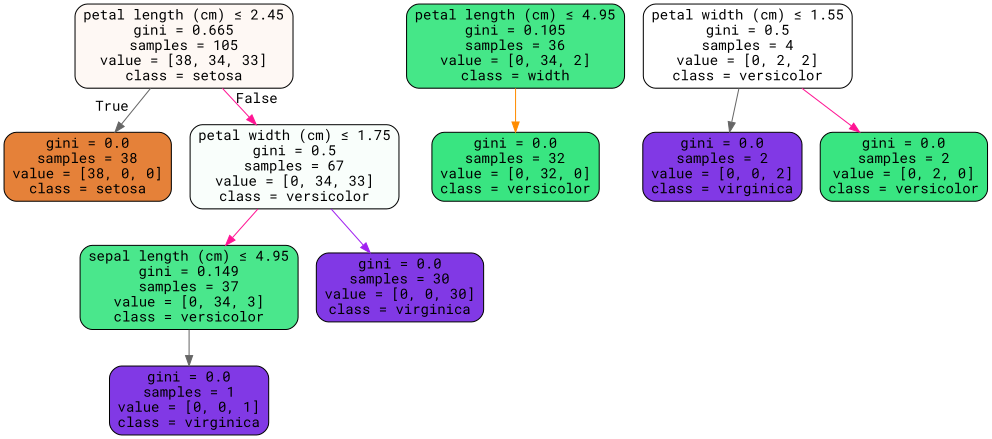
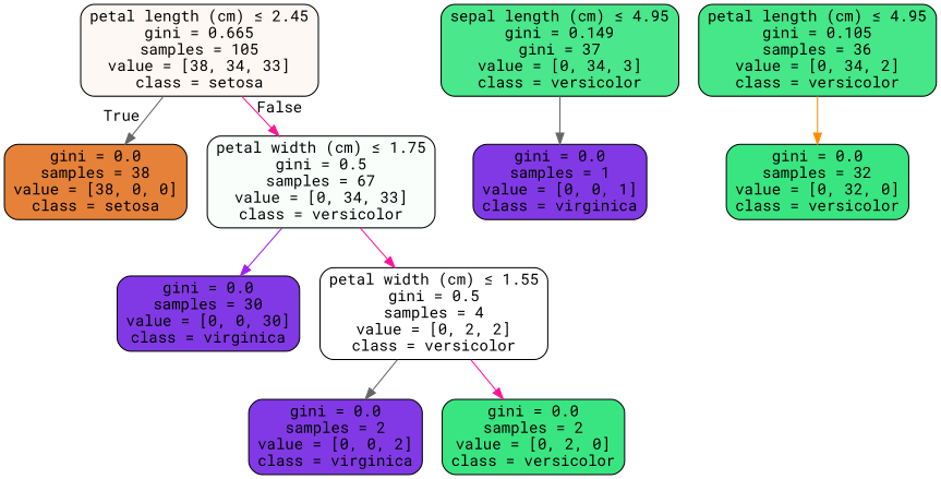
  digraph {
    fontname="Roboto Mono"
    node [color=black fillcolor="#8139e5" fontname="Roboto Mono" shape=box style="filled, rounded"]
    edge [color=gray40 fontname="Roboto Mono"]
    n1 [fillcolor="#fef8f4" label=<petal length (cm) &le; 2.45<br/>gini = 0.665<br/>samples = 105<br/>value = [38, 34, 33]<br/>class = setosa>]
    n2 [fillcolor="#e58139" label=<gini = 0.0<br/>samples = 38<br/>value = [38, 0, 0]<br/>class = setosa>]
    n3 [fillcolor="#f9fefb" label=<petal width (cm) &le; 1.75<br/>gini = 0.5<br/>samples = 67<br/>value = [0, 34, 33]<br/>class = versicolor>]
-   n4 [fillcolor="#4ae78c" label=<sepal length (cm) &le; 4.95<br/>gini = 0.149<br/>samples = 37<br/>value = [0, 34, 3]<br/>class = versicolor>]
+   n4 [fillcolor="#4ae78c" label=<sepal length (cm) &le; 4.95<br/>gini = 0.149<br/>gini = 37<br/>value = [0, 34, 3]<br/>class = versicolor>]
    n5 [label=<gini = 0.0<br/>samples = 30<br/>value = [0, 0, 30]<br/>class = virginica>]
    n6 [label=<gini = 0.0<br/>samples = 1<br/>value = [0, 0, 1]<br/>class = virginica>]
-   n7 [fillcolor="#45e788" label=<petal length (cm) &le; 4.95<br/>gini = 0.105<br/>samples = 36<br/>value = [0, 34, 2]<br/>class = width>]
+   n7 [fillcolor="#45e788" label=<petal length (cm) &le; 4.95<br/>gini = 0.105<br/>samples = 36<br/>value = [0, 34, 2]<br/>class = versicolor>]
    n8 [fillcolor="#39e581" label=<gini = 0.0<br/>samples = 32<br/>value = [0, 32, 0]<br/>class = versicolor>]
    n9 [fillcolor="#ffffff" label=<petal width (cm) &le; 1.55<br/>gini = 0.5<br/>samples = 4<br/>value = [0, 2, 2]<br/>class = versicolor>]
    n10 [label=<gini = 0.0<br/>samples = 2<br/>value = [0, 0, 2]<br/>class = virginica>]
    n11 [fillcolor="#39e581" label=<gini = 0.0<br/>samples = 2<br/>value = [0, 2, 0]<br/>class = versicolor>]
    n1 -> n2 [headlabel=True labelangle=45 labeldistance=2.5]
    n1 -> n3 [color=deeppink headlabel=False labelangle=-45 labeldistance=2.5]
-   n3 -> n4 [color=deeppink]
+   n3 -> n9 [color=deeppink]
    n3 -> n5 [color=purple]
    n4 -> n6
    n7 -> n8 [color=darkorange]
    n9 -> n10
    n9 -> n11 [color=deeppink]
  }
